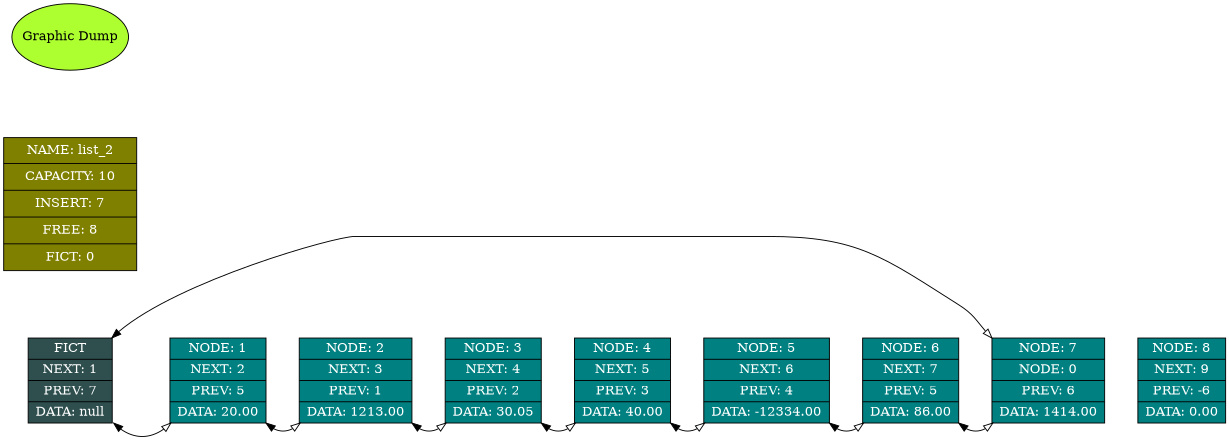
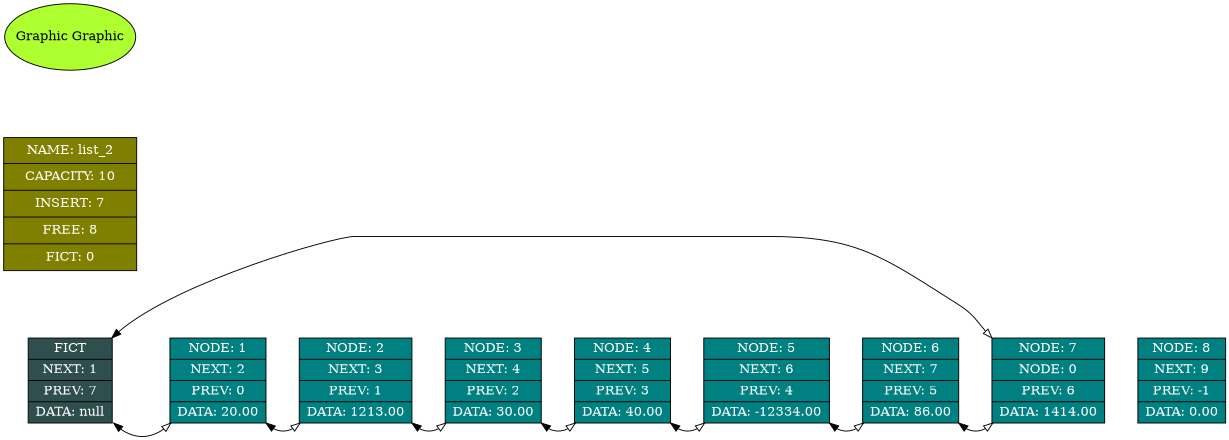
  digraph {
    nodesep=1
    rankdir=LR
    node [fillcolor=teal fontcolor=white shape=record style=filled]
    edge [arrowhead=none dir=forward maxlen=2 penwidth=1 weight=5]
    n1 [fillcolor=darkslategray label="<name> FICT | <next> NEXT: 1 | <prev> PREV: 7 | <data> DATA: null"]
-   n2 [label="<name> NODE: 1 | <next> NEXT: 2 | <prev> PREV: 5 | <data> DATA: 20.00"]
+   n2 [label="<name> NODE: 1 | <next> NEXT: 2 | <prev> PREV: 0 | <data> DATA: 20.00"]
    n3 [label="<name> NODE: 7 | <next> NODE: 0 | <prev> PREV: 6 | <data> DATA: 1414.00"]
    n4 [label="<name> NODE: 2 | <next> NEXT: 3 | <prev> PREV: 1 | <data> DATA: 1213.00"]
-   n5 [label="<name> NODE: 3 | <next> NEXT: 4 | <prev> PREV: 2 | <data> DATA: 30.05"]
+   n5 [label="<name> NODE: 3 | <next> NEXT: 4 | <prev> PREV: 2 | <data> DATA: 30.00"]
    n6 [label="<name> NODE: 4 | <next> NEXT: 5 | <prev> PREV: 3 | <data> DATA: 40.00"]
    n7 [label="<name> NODE: 5 | <next> NEXT: 6 | <prev> PREV: 4 | <data> DATA: -12334.00"]
    n8 [label="<name> NODE: 6 | <next> NEXT: 7 | <prev> PREV: 5 | <data> DATA: 86.00"]
-   n9 [label="<name> NODE: 8 | <next> NEXT: 9 | <prev> PREV: -6 | <data> DATA: 0.00"]
+   n9 [label="<name> NODE: 8 | <next> NEXT: 9 | <prev> PREV: -1 | <data> DATA: 0.00"]
    n10 [fillcolor=olive height=2 label="{NAME:  list_2} | {CAPACITY:  10} | {INSERT:  7} | {FREE:  8} | {FICT:  0}" width=2]
-   n11 [fillcolor=greenyellow fontcolor=black height=1 label="Graphic Dump" shape=ellipse]
+   n11 [fillcolor=greenyellow fontcolor=black height=1 label="Graphic Graphic" shape=ellipse]
    subgraph sub_1 {
      n1
      n2
      n3
      n4
      n5
      n6
      n7
      n8
      n9
    }
    subgraph sub_2 {
      n10
    }
    subgraph sub_3 {
      n11
    }
    n1 -> n2 [style=invisible]
    n1 -> n2 [arrowhead=empty dir=both headport=sw tailport=se weight=0]
    n1 -> n3 [arrowhead=empty dir=both headport=nw tailport=ne weight=0]
    n2 -> n4 [style=invisible]
    n2 -> n4 [arrowhead=empty dir=both headport=sw tailport=se weight=0]
    n3 -> n9 [style=invisible]
    n4 -> n5 [style=invisible]
    n4 -> n5 [arrowhead=empty dir=both headport=sw tailport=se weight=0]
    n5 -> n6 [style=invisible]
    n5 -> n6 [arrowhead=empty dir=both headport=sw tailport=se weight=0]
    n6 -> n7 [style=invisible]
    n6 -> n7 [arrowhead=empty dir=both headport=sw tailport=se weight=0]
    n7 -> n8 [style=invisible]
    n7 -> n8 [arrowhead=empty dir=both headport=sw tailport=se weight=0]
    n8 -> n3 [style=invisible]
    n8 -> n3 [arrowhead=empty dir=both headport=sw tailport=se weight=0]
  }
